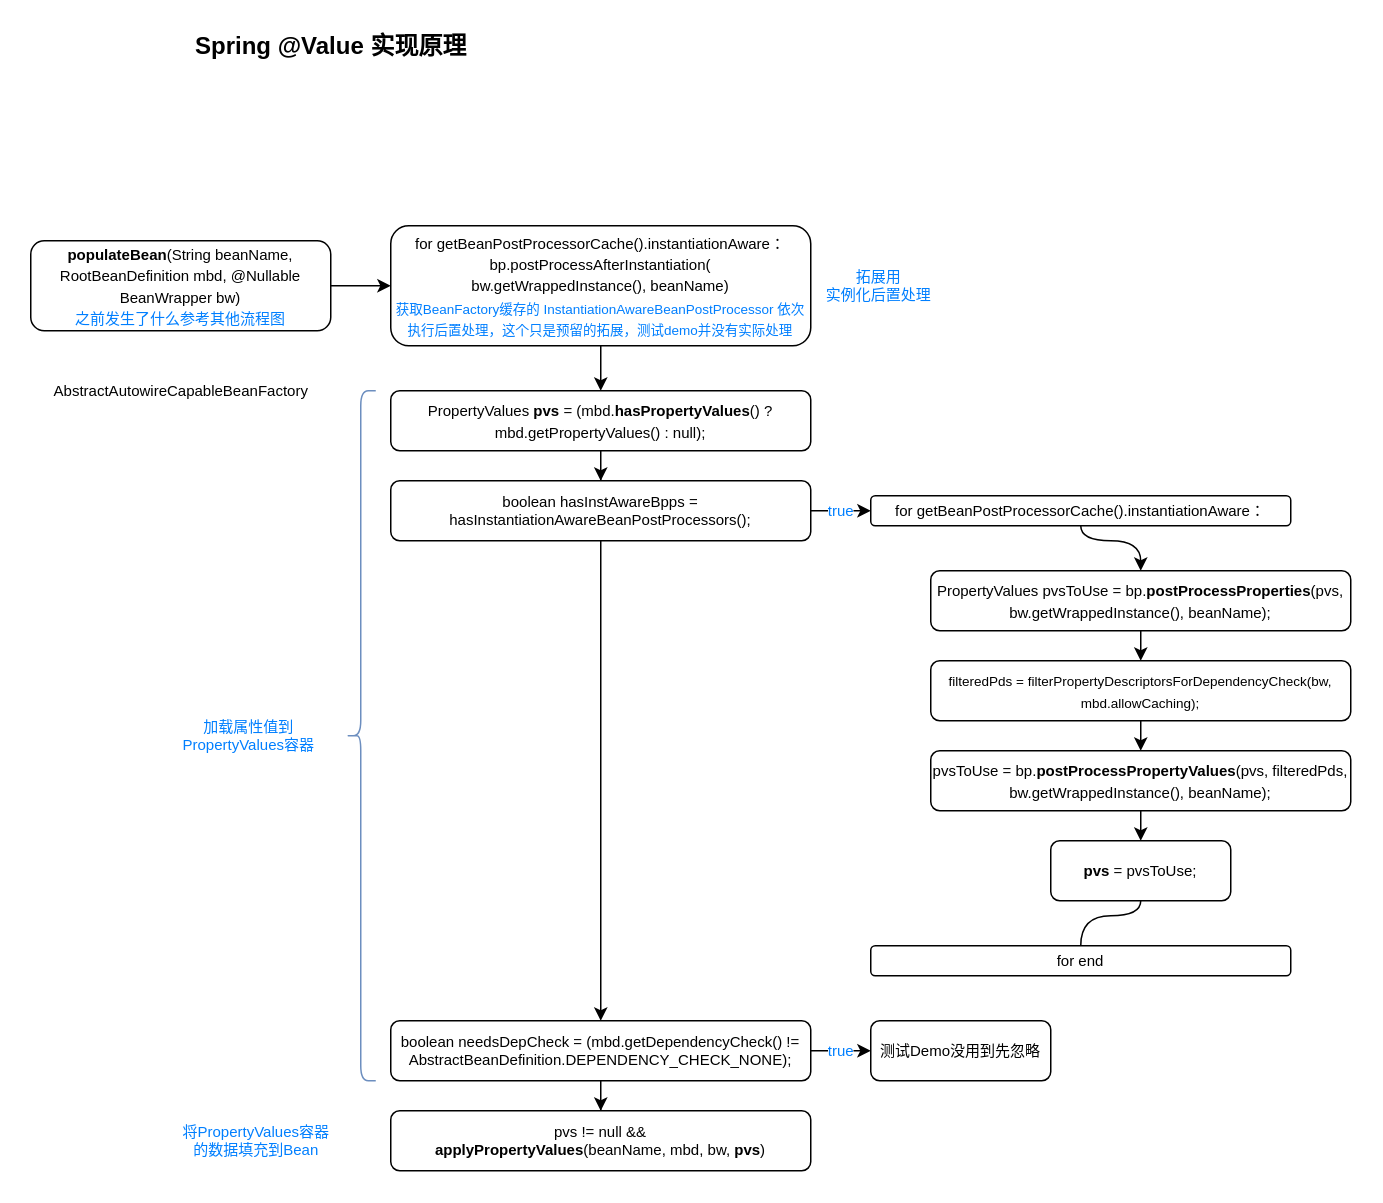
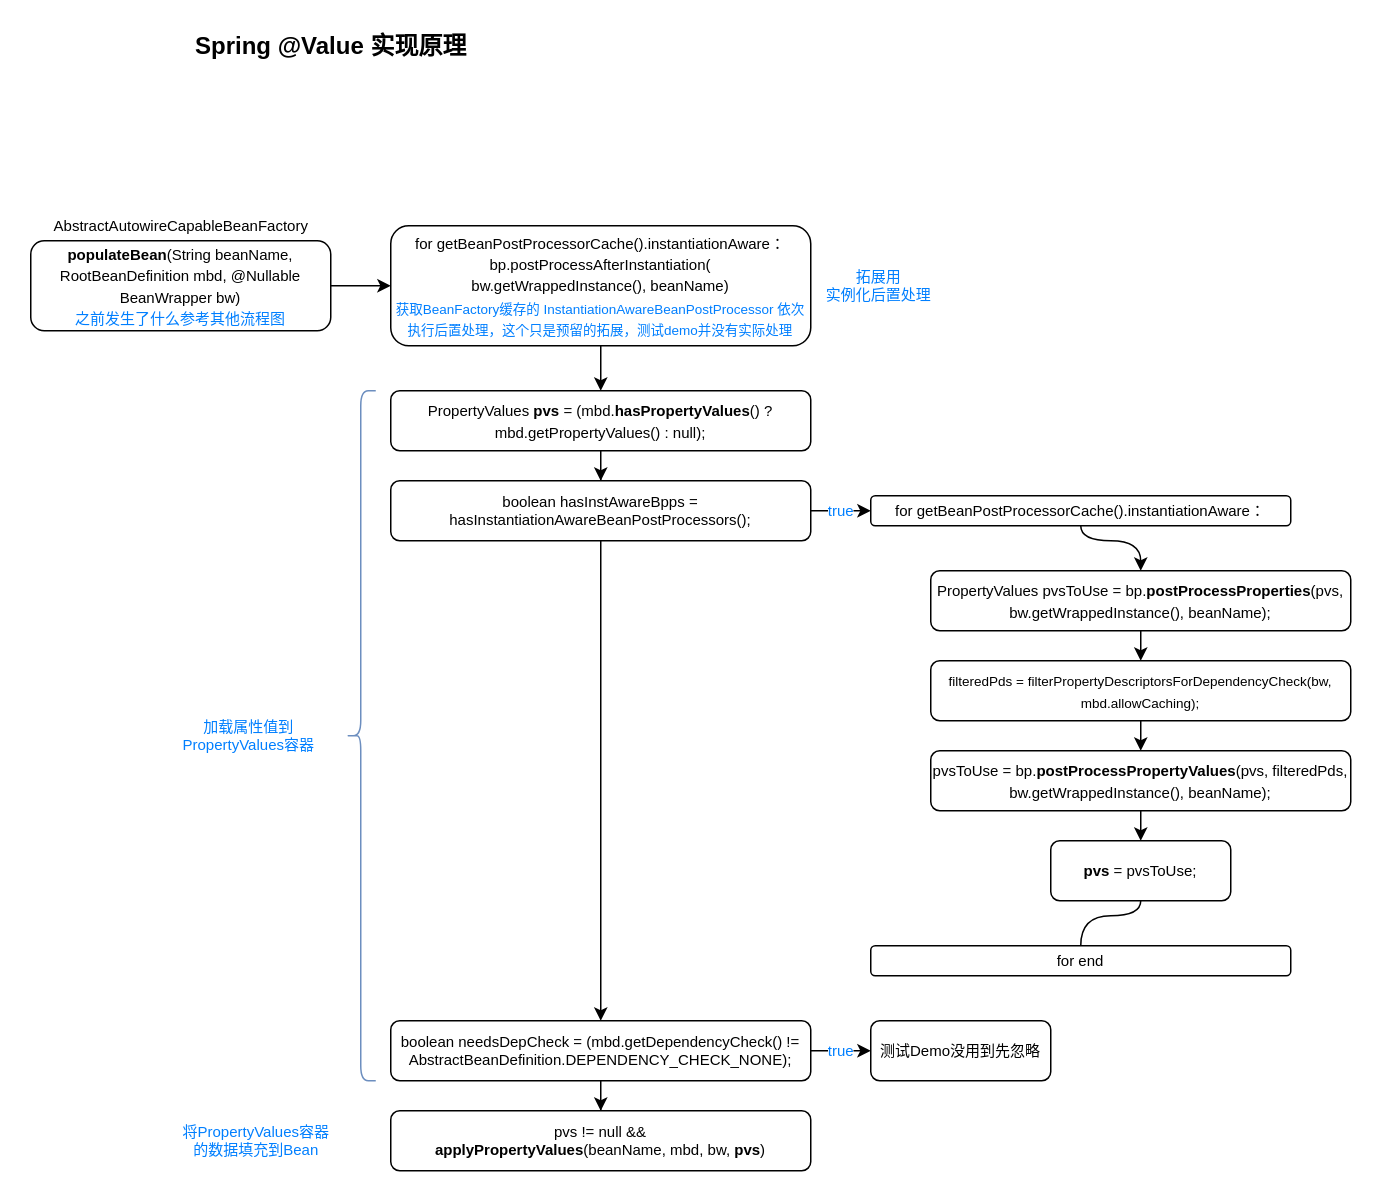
  <mxCell id="0" />
  <mxCell id="1" parent="0" />
  <mxCell id="2" value="" style="edgeStyle=orthogonalEdgeStyle;rounded=0;orthogonalLoop=1;jettySize=auto;html=1;fontSize=8;" edge="1" parent="1" source="3" target="6"><mxGeometry relative="1" as="geometry" /></mxCell>
  <mxCell id="3" value="&lt;font style=&quot;font-size: 10px&quot;&gt;&lt;b&gt;populateBean&lt;/b&gt;(String beanName, RootBeanDefinition mbd, @Nullable BeanWrapper bw)&lt;br&gt;&lt;font style=&quot;font-size: 10px&quot; color=&quot;#007fff&quot;&gt;之前发生了什么参考其他流程图&lt;/font&gt;&lt;/font&gt;" style="rounded=1;whiteSpace=wrap;html=1;" vertex="1" parent="1"><mxGeometry x="20" y="160" width="200" height="60" as="geometry" /></mxCell>
- <mxCell id="4" value="&lt;font style=&quot;font-size: 10px&quot;&gt;AbstractAutowireCapableBeanFactory&lt;/font&gt;" style="text;html=1;align=center;verticalAlign=middle;resizable=0;points=[];autosize=1;strokeColor=none;fillColor=none;" vertex="1" parent="1"><mxGeometry x="25" y="250" width="190" height="20" as="geometry" /></mxCell>
+ <mxCell id="4" value="&lt;font style=&quot;font-size: 10px&quot;&gt;AbstractAutowireCapableBeanFactory&lt;/font&gt;" style="text;html=1;align=center;verticalAlign=middle;resizable=0;points=[];autosize=1;strokeColor=none;fillColor=none;" vertex="1" parent="1"><mxGeometry x="25" y="140" width="190" height="20" as="geometry" /></mxCell>
  <mxCell id="5" value="" style="edgeStyle=orthogonalEdgeStyle;rounded=0;orthogonalLoop=1;jettySize=auto;html=1;fontSize=10;fontColor=#007FFF;" edge="1" parent="1" source="6" target="9"><mxGeometry relative="1" as="geometry" /></mxCell>
  <mxCell id="6" value="&lt;font style=&quot;font-size: 10px&quot;&gt;&lt;span&gt;for getBeanPostProcessorCache().instantiationAware：&lt;/span&gt;&lt;br&gt;&lt;span&gt;bp.postProcessAfterInstantiation(&lt;br&gt;bw.getWrappedInstance(), beanName)&lt;br&gt;&lt;/span&gt;&lt;font style=&quot;font-size: 9px&quot; color=&quot;#007fff&quot;&gt;获取BeanFactory缓存的 InstantiationAwareBeanPostProcessor 依次执行后置处理，这个只是预留的拓展，测试demo并没有实际处理&lt;/font&gt;&lt;br&gt;&lt;/font&gt;" style="rounded=1;whiteSpace=wrap;html=1;" vertex="1" parent="1"><mxGeometry x="260" y="150" width="280" height="80" as="geometry" /></mxCell>
  <mxCell id="7" value="&lt;h1&gt;Spring @Value 实现原理&lt;/h1&gt;" style="text;html=1;strokeColor=none;fillColor=none;spacing=5;spacingTop=-20;whiteSpace=wrap;overflow=hidden;rounded=0;fontSize=8;" vertex="1" parent="1"><mxGeometry x="125" y="20" width="400" height="100" as="geometry" /></mxCell>
  <mxCell id="8" value="" style="edgeStyle=orthogonalEdgeStyle;rounded=0;orthogonalLoop=1;jettySize=auto;html=1;fontSize=10;fontColor=#007FFF;" edge="1" parent="1" source="9" target="14"><mxGeometry relative="1" as="geometry" /></mxCell>
  <mxCell id="9" value="&lt;font&gt;&lt;span style=&quot;font-size: 10px&quot;&gt;PropertyValues &lt;b&gt;pvs&lt;/b&gt; = (mbd.&lt;b&gt;hasPropertyValues&lt;/b&gt;() ? mbd.getPropertyValues() : null);&lt;/span&gt;&lt;br&gt;&lt;/font&gt;" style="rounded=1;whiteSpace=wrap;html=1;" vertex="1" parent="1"><mxGeometry x="260" y="260" width="280" height="40" as="geometry" /></mxCell>
  <mxCell id="10" value="拓展用&lt;br&gt;实例化后置处理" style="text;html=1;align=center;verticalAlign=middle;resizable=0;points=[];autosize=1;strokeColor=none;fillColor=none;fontSize=10;fontColor=#007FFF;" vertex="1" parent="1"><mxGeometry x="540" y="175" width="90" height="30" as="geometry" /></mxCell>
  <mxCell id="11" value="加载属性值到&lt;br&gt;PropertyValues容器&lt;span style=&quot;color: rgba(0 , 0 , 0 , 0) ; font-family: monospace ; font-size: 0px&quot;&gt;%3CmxGraphModel%3E%3Croot%3E%3CmxCell%20id%3D%220%22%2F%3E%3CmxCell%20id%3D%221%22%20parent%3D%220%22%2F%3E%3CmxCell%20id%3D%222%22%20value%3D%22%E6%8B%93%E5%B1%95%E7%94%A8%22%20style%3D%22text%3Bhtml%3D1%3Balign%3Dcenter%3BverticalAlign%3Dmiddle%3Bresizable%3D0%3Bpoints%3D%5B%5D%3Bautosize%3D1%3BstrokeColor%3Dnone%3BfillColor%3Dnone%3BfontSize%3D10%3BfontColor%3D%23007FFF%3B%22%20vertex%3D%221%22%20parent%3D%221%22%3E%3CmxGeometry%20x%3D%22560%22%20y%3D%22180%22%20width%3D%2250%22%20height%3D%2220%22%20as%3D%22geometry%22%2F%3E%3C%2FmxCell%3E%3C%2Froot%3E%3C%2FmxGraphModel%3E&lt;/span&gt;&lt;font color=&quot;rgba(0, 0, 0, 0)&quot; face=&quot;monospace&quot;&gt;&lt;span style=&quot;font-size: 0px&quot;&gt;PropertyValues&lt;/span&gt;&lt;/font&gt;" style="text;html=1;align=center;verticalAlign=middle;resizable=0;points=[];autosize=1;strokeColor=none;fillColor=none;fontSize=10;fontColor=#007FFF;" vertex="1" parent="1"><mxGeometry x="110" y="475" width="110" height="30" as="geometry" /></mxCell>
  <mxCell id="12" value="true" style="edgeStyle=orthogonalEdgeStyle;rounded=0;orthogonalLoop=1;jettySize=auto;html=1;fontSize=10;fontColor=#007FFF;" edge="1" parent="1" source="14" target="16"><mxGeometry relative="1" as="geometry" /></mxCell>
  <mxCell id="13" value="" style="edgeStyle=orthogonalEdgeStyle;rounded=0;orthogonalLoop=1;jettySize=auto;html=1;fontSize=10;fontColor=#007FFF;" edge="1" parent="1" source="14" target="19"><mxGeometry relative="1" as="geometry" /></mxCell>
  <mxCell id="14" value="&lt;font style=&quot;font-size: 10px&quot;&gt;&lt;div&gt;boolean hasInstAwareBpps = hasInstantiationAwareBeanPostProcessors();&lt;/div&gt;&lt;/font&gt;" style="rounded=1;whiteSpace=wrap;html=1;" vertex="1" parent="1"><mxGeometry x="260" y="320" width="280" height="40" as="geometry" /></mxCell>
  <mxCell id="15" value="" style="edgeStyle=orthogonalEdgeStyle;curved=1;rounded=0;orthogonalLoop=1;jettySize=auto;html=1;fontSize=10;fontColor=#007FFF;" edge="1" parent="1" source="16" target="25"><mxGeometry relative="1" as="geometry"><Array as="points"><mxPoint x="720" y="360" /><mxPoint x="760" y="360" /></Array></mxGeometry></mxCell>
  <mxCell id="16" value="&lt;font style=&quot;font-size: 10px&quot;&gt;&lt;div&gt;&lt;span&gt;for getBeanPostProcessorCache().instantiationAware：&lt;/span&gt;&lt;/div&gt;&lt;/font&gt;" style="rounded=1;whiteSpace=wrap;html=1;" vertex="1" parent="1"><mxGeometry x="580" y="330" width="280" height="20" as="geometry" /></mxCell>
  <mxCell id="17" value="true" style="edgeStyle=orthogonalEdgeStyle;rounded=0;orthogonalLoop=1;jettySize=auto;html=1;fontSize=10;fontColor=#007FFF;curved=1;" edge="1" parent="1" source="19" target="20"><mxGeometry relative="1" as="geometry"><Array as="points"><mxPoint x="490" y="700" /><mxPoint x="490" y="700" /></Array></mxGeometry></mxCell>
  <mxCell id="18" value="" style="edgeStyle=orthogonalEdgeStyle;rounded=0;orthogonalLoop=1;jettySize=auto;html=1;fontSize=10;fontColor=#007FFF;" edge="1" parent="1" source="19" target="21"><mxGeometry relative="1" as="geometry" /></mxCell>
  <mxCell id="19" value="&lt;font style=&quot;font-size: 10px&quot;&gt;&lt;div&gt;boolean needsDepCheck = (mbd.getDependencyCheck() != AbstractBeanDefinition.DEPENDENCY_CHECK_NONE);&lt;/div&gt;&lt;/font&gt;" style="rounded=1;whiteSpace=wrap;html=1;" vertex="1" parent="1"><mxGeometry x="260" y="680" width="280" height="40" as="geometry" /></mxCell>
  <mxCell id="20" value="&lt;font style=&quot;font-size: 10px&quot;&gt;测试Demo没用到先忽略&lt;br&gt;&lt;/font&gt;" style="rounded=1;whiteSpace=wrap;html=1;" vertex="1" parent="1"><mxGeometry x="580" y="680" width="120" height="40" as="geometry" /></mxCell>
  <mxCell id="21" value="&lt;font style=&quot;font-size: 10px&quot;&gt;&lt;div&gt;pvs != null &amp;amp;&amp;amp;&lt;/div&gt;&lt;div&gt;&lt;b&gt;applyPropertyValues&lt;/b&gt;(beanName, mbd, bw, &lt;b&gt;pvs&lt;/b&gt;)&lt;/div&gt;&lt;/font&gt;" style="rounded=1;whiteSpace=wrap;html=1;" vertex="1" parent="1"><mxGeometry x="260" y="740" width="280" height="40" as="geometry" /></mxCell>
  <mxCell id="22" value="" style="shape=curlyBracket;whiteSpace=wrap;html=1;rounded=1;fontSize=10;size=0.5;fillColor=#dae8fc;strokeColor=#6c8ebf;" vertex="1" parent="1"><mxGeometry x="230" y="260" width="20" height="460" as="geometry" /></mxCell>
  <mxCell id="23" value="将PropertyValues容器&lt;br&gt;的数据填充到Bean&lt;span style=&quot;color: rgba(0 , 0 , 0 , 0) ; font-family: monospace ; font-size: 0px&quot;&gt;的%3CmxGraphModel%3E%3Croot%3E%3CmxCell%20id%3D%220%22%2F%3E%3CmxCell%20id%3D%221%22%20parent%3D%220%22%2F%3E%3CmxCell%20id%3D%222%22%20value%3D%22%E6%8B%93%E5%B1%95%E7%94%A8%22%20style%3D%22text%3Bhtml%3D1%3Balign%3Dcenter%3BverticalAlign%3Dmiddle%3Bresizable%3D0%3Bpoints%3D%5B%5D%3Bautosize%3D1%3BstrokeColor%3Dnone%3BfillColor%3Dnone%3BfontSize%3D10%3BfontColor%3D%23007FFF%3B%22%20vertex%3D%221%22%20parent%3D%221%22%3E%3CmxGeometry%20x%3D%22560%22%20y%3D%22180%22%20width%3D%2250%22%20height%3D%2220%22%20as%3D%22geometry%22%2F%3E%3C%2FmxCell%3E%3C%2Froot%3E%3C%2FmxGraphModel%3&lt;/span&gt;&lt;font color=&quot;rgba(0, 0, 0, 0)&quot; face=&quot;monospace&quot;&gt;&lt;span style=&quot;font-size: 0px&quot;&gt;PropertyValues&lt;/span&gt;&lt;/font&gt;" style="text;html=1;align=center;verticalAlign=middle;resizable=0;points=[];autosize=1;strokeColor=none;fillColor=none;fontSize=10;fontColor=#007FFF;" vertex="1" parent="1"><mxGeometry x="110" y="745" width="120" height="30" as="geometry" /></mxCell>
  <mxCell id="24" value="" style="edgeStyle=orthogonalEdgeStyle;curved=1;rounded=0;orthogonalLoop=1;jettySize=auto;html=1;fontSize=10;fontColor=#007FFF;" edge="1" parent="1" source="25" target="27"><mxGeometry relative="1" as="geometry" /></mxCell>
  <mxCell id="25" value="&lt;font&gt;&lt;span style=&quot;font-size: 10px&quot;&gt;PropertyValues pvsToUse = bp.&lt;b&gt;postProcessProperties&lt;/b&gt;(pvs, bw.getWrappedInstance(), beanName);&lt;/span&gt;&lt;br&gt;&lt;/font&gt;" style="rounded=1;whiteSpace=wrap;html=1;" vertex="1" parent="1"><mxGeometry x="620" y="380" width="280" height="40" as="geometry" /></mxCell>
  <mxCell id="26" value="" style="edgeStyle=orthogonalEdgeStyle;curved=1;rounded=0;orthogonalLoop=1;jettySize=auto;html=1;fontSize=10;fontColor=#007FFF;" edge="1" parent="1" source="27" target="29"><mxGeometry relative="1" as="geometry" /></mxCell>
  <mxCell id="27" value="&lt;font&gt;&lt;font style=&quot;font-size: 9px&quot;&gt;filteredPds = filterPropertyDescriptorsForDependencyCheck(bw, mbd.allowCaching);&lt;/font&gt;&lt;br&gt;&lt;/font&gt;" style="rounded=1;whiteSpace=wrap;html=1;" vertex="1" parent="1"><mxGeometry x="620" y="440" width="280" height="40" as="geometry" /></mxCell>
  <mxCell id="28" value="" style="edgeStyle=orthogonalEdgeStyle;curved=1;rounded=0;orthogonalLoop=1;jettySize=auto;html=1;fontSize=9;fontColor=#007FFF;" edge="1" parent="1" source="29" target="31"><mxGeometry relative="1" as="geometry" /></mxCell>
  <mxCell id="29" value="&lt;font&gt;&lt;span style=&quot;font-size: 10px&quot;&gt;pvsToUse = bp.&lt;b&gt;postProcessPropertyValues&lt;/b&gt;(pvs, filteredPds, bw.getWrappedInstance(), beanName);&lt;/span&gt;&lt;br&gt;&lt;/font&gt;" style="rounded=1;whiteSpace=wrap;html=1;" vertex="1" parent="1"><mxGeometry x="620" y="500" width="280" height="40" as="geometry" /></mxCell>
  <mxCell id="30" style="edgeStyle=orthogonalEdgeStyle;curved=1;rounded=0;orthogonalLoop=1;jettySize=auto;html=1;exitX=0.5;exitY=1;exitDx=0;exitDy=0;entryX=0.5;entryY=0;entryDx=0;entryDy=0;fontSize=9;fontColor=#007FFF;endArrow=none;" edge="1" parent="1" source="31" target="32"><mxGeometry relative="1" as="geometry"><Array as="points"><mxPoint x="760" y="610" /><mxPoint x="720" y="610" /></Array></mxGeometry></mxCell>
  <mxCell id="31" value="&lt;font&gt;&lt;span style=&quot;font-size: 10px&quot;&gt;&lt;b&gt;pvs&lt;/b&gt; = pvsToUse;&lt;/span&gt;&lt;br&gt;&lt;/font&gt;" style="rounded=1;whiteSpace=wrap;html=1;" vertex="1" parent="1"><mxGeometry x="700" y="560" width="120" height="40" as="geometry" /></mxCell>
  <mxCell id="32" value="&lt;font style=&quot;font-size: 10px&quot;&gt;&lt;div&gt;&lt;span&gt;for end&lt;/span&gt;&lt;/div&gt;&lt;/font&gt;" style="rounded=1;whiteSpace=wrap;html=1;" vertex="1" parent="1"><mxGeometry x="580" y="630" width="280" height="20" as="geometry" /></mxCell>
